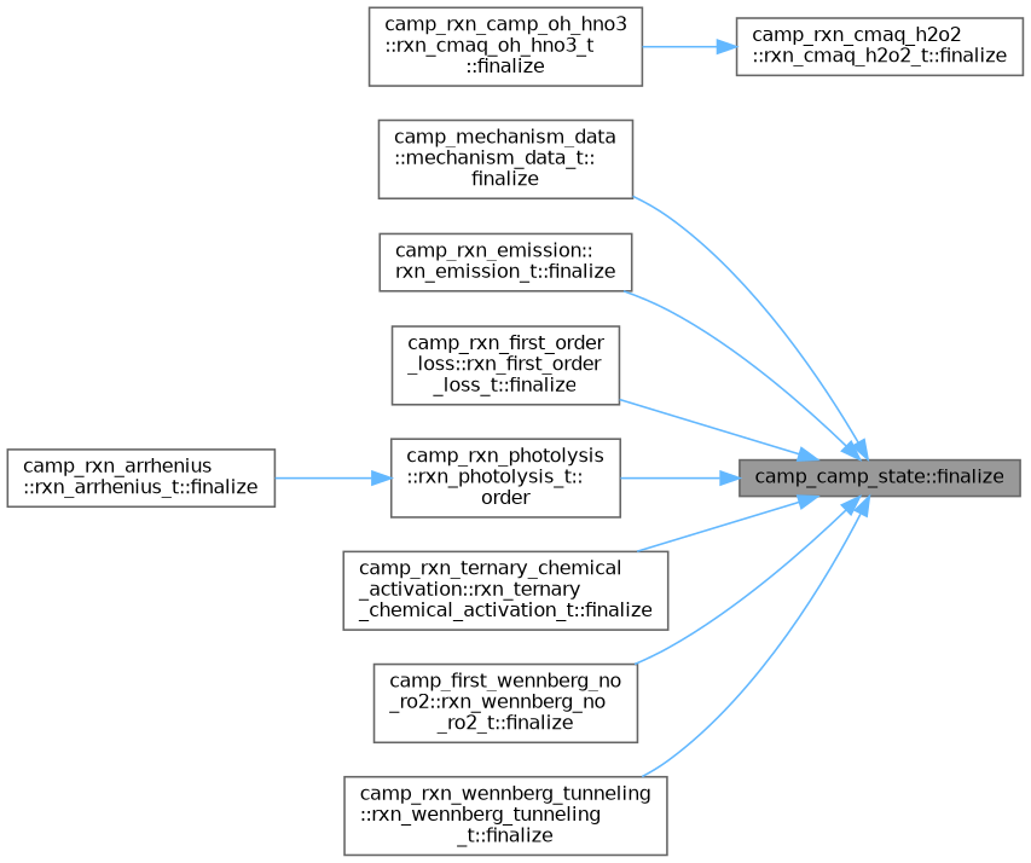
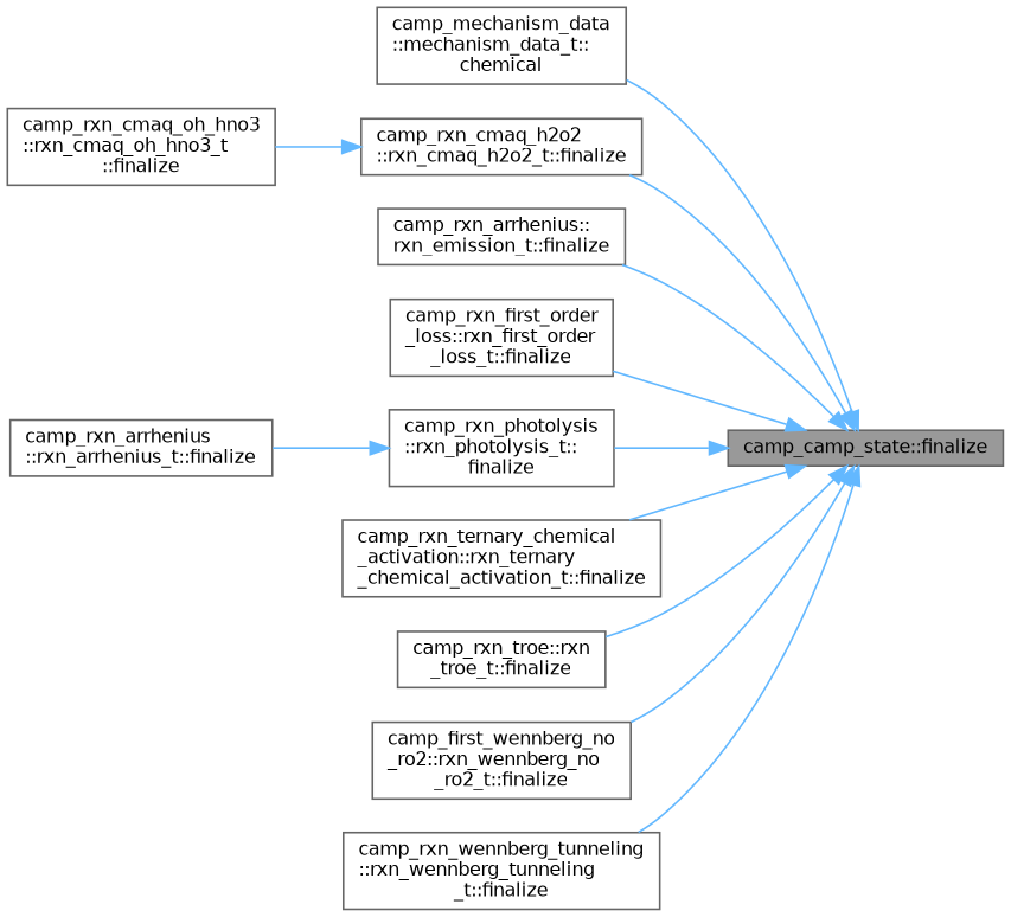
  digraph {
    rankdir=RL
    node [color=grey40 fillcolor=white fontname=Helvetica fontsize=10 shape=box style=filled]
    edge [color=steelblue1 dir=back fontname=Helvetica fontsize=10 labelfontname=Helvetica labelfontsize=10 style=solid]
    n1 [color=gray40 fillcolor=grey60 fontcolor=black height=0.2 label="camp_camp_state::finalize" width=0.4]
-   n2 [height=0.2 label="camp_mechanism_data\l::mechanism_data_t::\lfinalize" width=0.4]
+   n2 [height=0.2 label="camp_mechanism_data\l::mechanism_data_t::\lchemical" width=0.4]
    n3 [height=0.2 label="camp_rxn_cmaq_h2o2\l::rxn_cmaq_h2o2_t::finalize" width=0.4]
-   n4 [height=0.2 label="camp_rxn_emission::\lrxn_emission_t::finalize" width=0.4]
+   n4 [height=0.2 label="camp_rxn_arrhenius::\lrxn_emission_t::finalize" width=0.4]
    n5 [height=0.2 label="camp_rxn_first_order\l_loss::rxn_first_order\l_loss_t::finalize" width=0.4]
-   n6 [height=0.2 label="camp_rxn_photolysis\l::rxn_photolysis_t::\lorder" width=0.4]
+   n6 [height=0.2 label="camp_rxn_photolysis\l::rxn_photolysis_t::\lfinalize" width=0.4]
    n7 [height=0.2 label="camp_rxn_ternary_chemical\l_activation::rxn_ternary\l_chemical_activation_t::finalize" width=0.4]
+   n8 [height=0.2 label="camp_rxn_troe::rxn\l_troe_t::finalize" width=0.4]
    n9 [height=0.2 label="camp_first_wennberg_no\l_ro2::rxn_wennberg_no\l_ro2_t::finalize" width=0.4]
    n10 [height=0.2 label="camp_rxn_wennberg_tunneling\l::rxn_wennberg_tunneling\l_t::finalize" width=0.4]
    n11 [height=0.2 label="camp_rxn_arrhenius\l::rxn_arrhenius_t::finalize" width=0.4]
-   n12 [height=0.2 label="camp_rxn_camp_oh_hno3\l::rxn_cmaq_oh_hno3_t\l::finalize" width=0.4]
+   n12 [height=0.2 label="camp_rxn_cmaq_oh_hno3\l::rxn_cmaq_oh_hno3_t\l::finalize" width=0.4]
    n1 -> n2
+   n1 -> n3
    n1 -> n4
    n1 -> n5
    n1 -> n6
    n1 -> n7
+   n1 -> n8
    n1 -> n9
    n1 -> n10
    n3 -> n12
    n6 -> n11
  }
